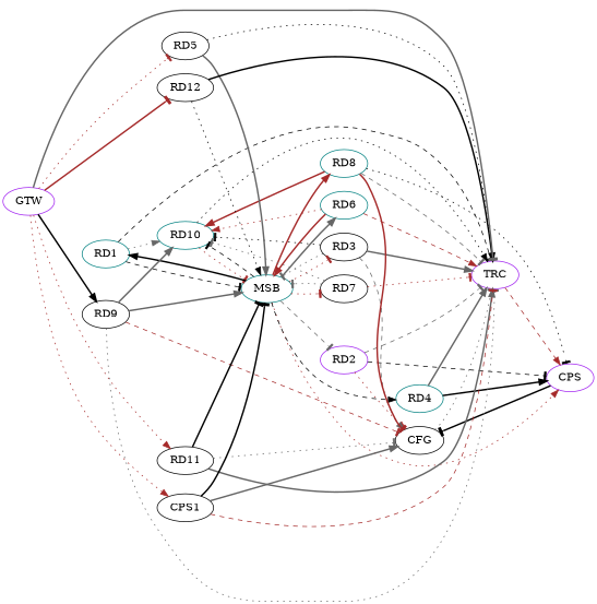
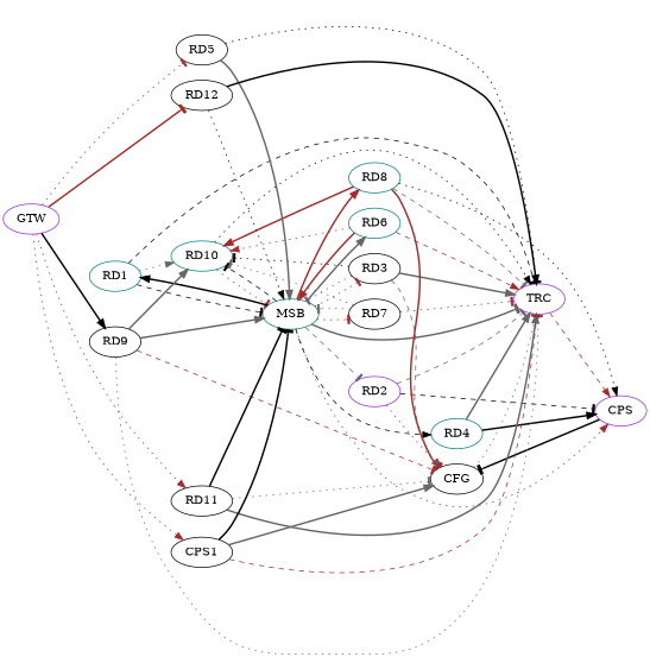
  strict digraph {
    rankdir=LR
    node [color=black]
    edge [arrowhead=normal color=gray40 style=dotted]
    n1 [color=teal label=RD1]
    n2 [color=teal label=RD10]
    n3 [color=teal label=MSB]
    n4 [color=purple label=TRC]
    n5 [color=purple label=RD2]
    n6 [color=purple label=CPS]
    n7 [label=RD3]
    n8 [color=teal label=RD4]
    n9 [color=teal label=RD6]
    n10 [label=RD7]
    n11 [color=teal label=RD8]
    n12 [label=CFG]
    n13 [label=RD5]
    n14 [label=RD9]
    n15 [label=RD11]
    n16 [label=RD12]
    n17 [label=CPS1]
    n18 [color=purple label=GTW]
    n1 -> n2
    n1 -> n3 [arrowhead=tee color=black style=dashed]
    n1 -> n4 [arrowhead=tee color=black style=dashed]
    n2 -> n3 [arrowhead=tee color=brown]
    n2 -> n4 [color=black]
    n3 -> n1 [color=black style=bold]
    n3 -> n2 [arrowhead=tee color=black style=dashed]
    n3 -> n5 [arrowhead=tee style=dashed]
    n3 -> n6 [color=brown]
    n3 -> n7 [arrowhead=tee color=brown]
    n3 -> n8 [color=black style=dashed]
    n3 -> n9 [style=bold]
    n3 -> n10 [arrowhead=tee color=brown]
    n3 -> n11 [color=brown style=bold]
    n4 -> n6 [color=brown style=dashed]
    n5 -> n4 [arrowhead=tee style=dashed]
    n5 -> n6 [arrowhead=tee color=black style=dashed]
    n5 -> n12 [color=brown]
    n6 -> n12 [arrowhead=tee color=black style=bold]
    n7 -> n2 [arrowhead=tee color=black]
    n7 -> n3 [arrowhead=tee]
    n7 -> n4 [style=bold]
    n7 -> n12 [style=dashed]
    n8 -> n4 [style=bold]
    n8 -> n6 [color=black style=bold]
    n9 -> n2 [color=brown]
    n9 -> n3 [color=brown style=bold]
    n9 -> n4 [color=brown style=dashed]
    n10 -> n2 [arrowhead=tee]
    n10 -> n3 [arrowhead=tee]
    n10 -> n4 [arrowhead=tee color=brown]
    n11 -> n2 [color=brown style=bold]
    n11 -> n4 [arrowhead=tee style=dashed]
-   n11 -> n6 [arrowhead=tee color=black]
+   n11 -> n6 [color=black]
    n11 -> n12 [arrowhead=tee color=brown style=bold]
    n12 -> n4 [arrowhead=tee]
    n13 -> n3 [style=bold]
    n13 -> n4 [arrowhead=tee color=black]
    n14 -> n2 [style=bold]
    n14 -> n3 [style=bold]
    n14 -> n4 [arrowhead=tee]
    n14 -> n12 [arrowhead=tee color=brown style=dashed]
    n15 -> n3 [arrowhead=tee color=black style=bold]
    n15 -> n4 [style=bold]
    n15 -> n12 [arrowhead=tee]
    n16 -> n3 [color=black]
    n16 -> n4 [color=black style=bold]
    n17 -> n3 [arrowhead=tee color=black style=bold]
    n17 -> n4 [arrowhead=tee color=brown style=dashed]
    n17 -> n12 [style=bold]
-   n18 -> n4 [arrowhead=tee style=bold]
+   n3 -> n4 [arrowhead=tee style=bold]
    n18 -> n13 [arrowhead=tee color=brown]
    n18 -> n14 [color=black style=bold]
    n18 -> n15 [color=brown]
    n18 -> n16 [arrowhead=tee color=brown style=bold]
    n18 -> n17 [color=brown]
  }
